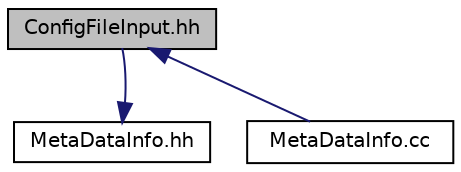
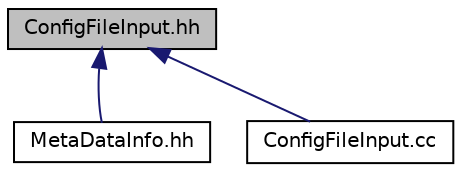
  digraph {
    node [color=black fillcolor=white fontname=Helvetica fontsize=10 shape=record style=filled]
    edge [color=midnightblue dir=back fontname=Helvetica fontsize=10 labelfontname=Helvetica labelfontsize=10 style=solid]
    n1 [fillcolor=grey75 fontcolor=black height=0.2 label="ConfigFileInput.hh" width=0.4]
    n2 [height=0.2 label="MetaDataInfo.hh" width=0.4]
-   n3 [height=0.2 label="MetaDataInfo.cc" width=0.4]
-   n2 -> n1
+   n3 [height=0.2 label="ConfigFileInput.cc" width=0.4]
+   n1 -> n2
    n1 -> n3
  }
